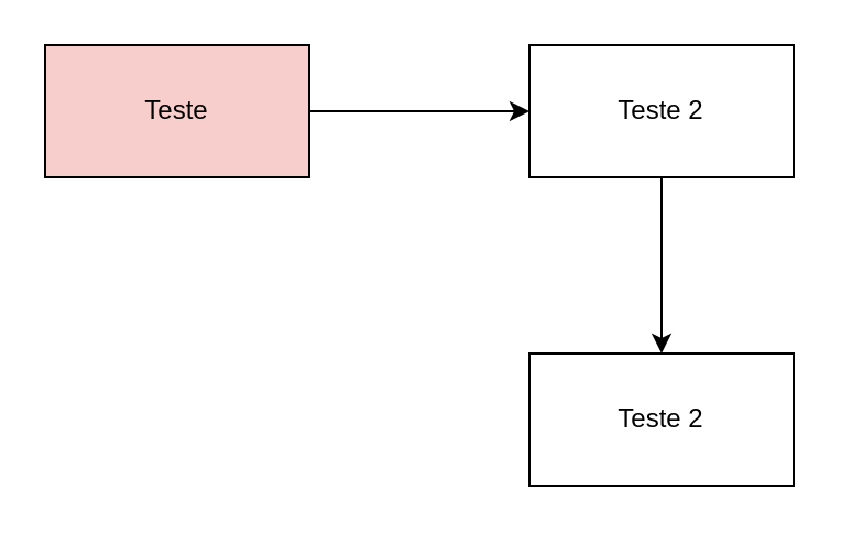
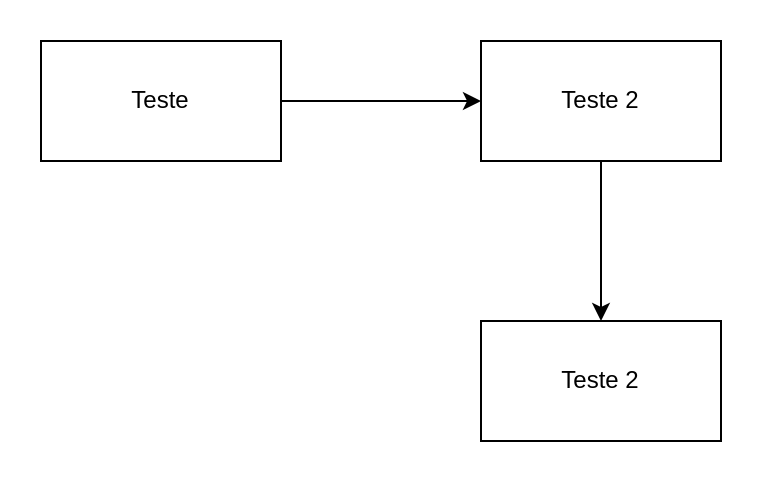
  <mxCell id="0" />
  <mxCell id="1" parent="0" />
  <mxCell id="2" style="edgeStyle=orthogonalEdgeStyle;rounded=0;orthogonalLoop=1;jettySize=auto;html=1;" edge="1" parent="1" source="3" target="5"><mxGeometry relative="1" as="geometry"><mxPoint x="300" y="50" as="targetPoint" /></mxGeometry></mxCell>
- <mxCell id="3" value="Teste" style="rounded=0;whiteSpace=wrap;html=1;fillColor=#f8cecc;" vertex="1" parent="1"><mxGeometry x="20" y="20" width="120" height="60" as="geometry" /></mxCell>
+ <mxCell id="3" value="Teste" style="rounded=0;whiteSpace=wrap;html=1;" vertex="1" parent="1"><mxGeometry x="20" y="20" width="120" height="60" as="geometry" /></mxCell>
  <mxCell id="4" value="" style="edgeStyle=orthogonalEdgeStyle;rounded=0;orthogonalLoop=1;jettySize=auto;html=1;" edge="1" parent="1" source="5" target="6"><mxGeometry relative="1" as="geometry" /></mxCell>
  <mxCell id="5" value="Teste 2" style="rounded=0;whiteSpace=wrap;html=1;" vertex="1" parent="1"><mxGeometry x="240" y="20" width="120" height="60" as="geometry" /></mxCell>
  <mxCell id="6" value="Teste 2" style="rounded=0;whiteSpace=wrap;html=1;" vertex="1" parent="1"><mxGeometry x="240" y="160" width="120" height="60" as="geometry" /></mxCell>
